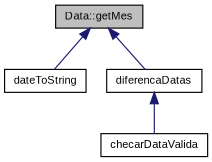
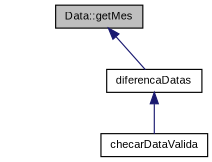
  digraph {
    fontname="Liberation Sans"
    rankdir=TB
    node [color=black fillcolor=white fontname="Liberation Sans" fontsize=10 shape=record style=filled]
    edge [color=midnightblue dir=back fontname="Liberation Sans" fontsize=10 labelfontname=Helvetica labelfontsize=10 style=solid]
    n1 [fillcolor=grey75 fontcolor=black height=0.2 label="Data::getMes" width=0.4]
-   n2 [height=0.2 label=dateToString width=0.4]
    n3 [height=0.2 label=diferencaDatas width=0.4]
    n4 [height=0.2 label=checarDataValida width=0.4]
-   n1 -> n2
    n1 -> n3
    n3 -> n4
  }
